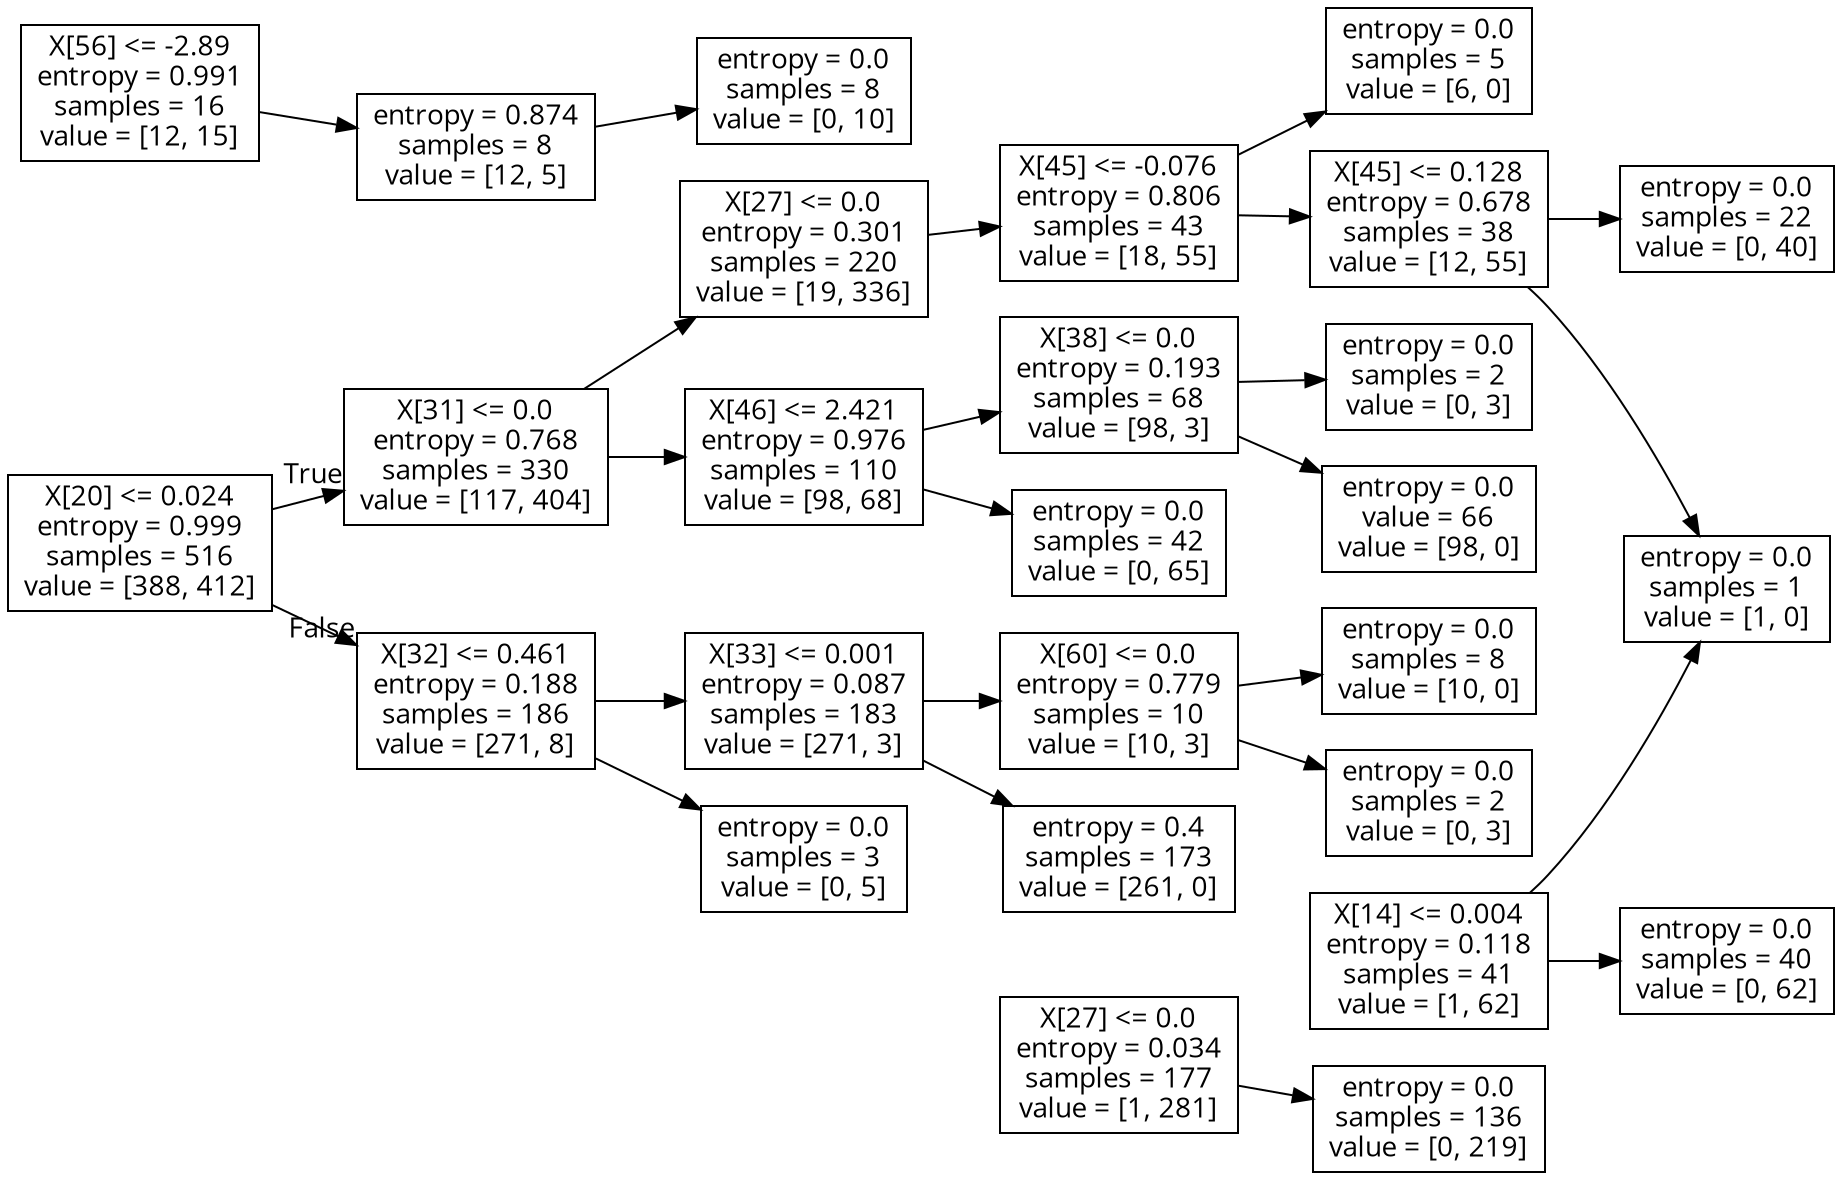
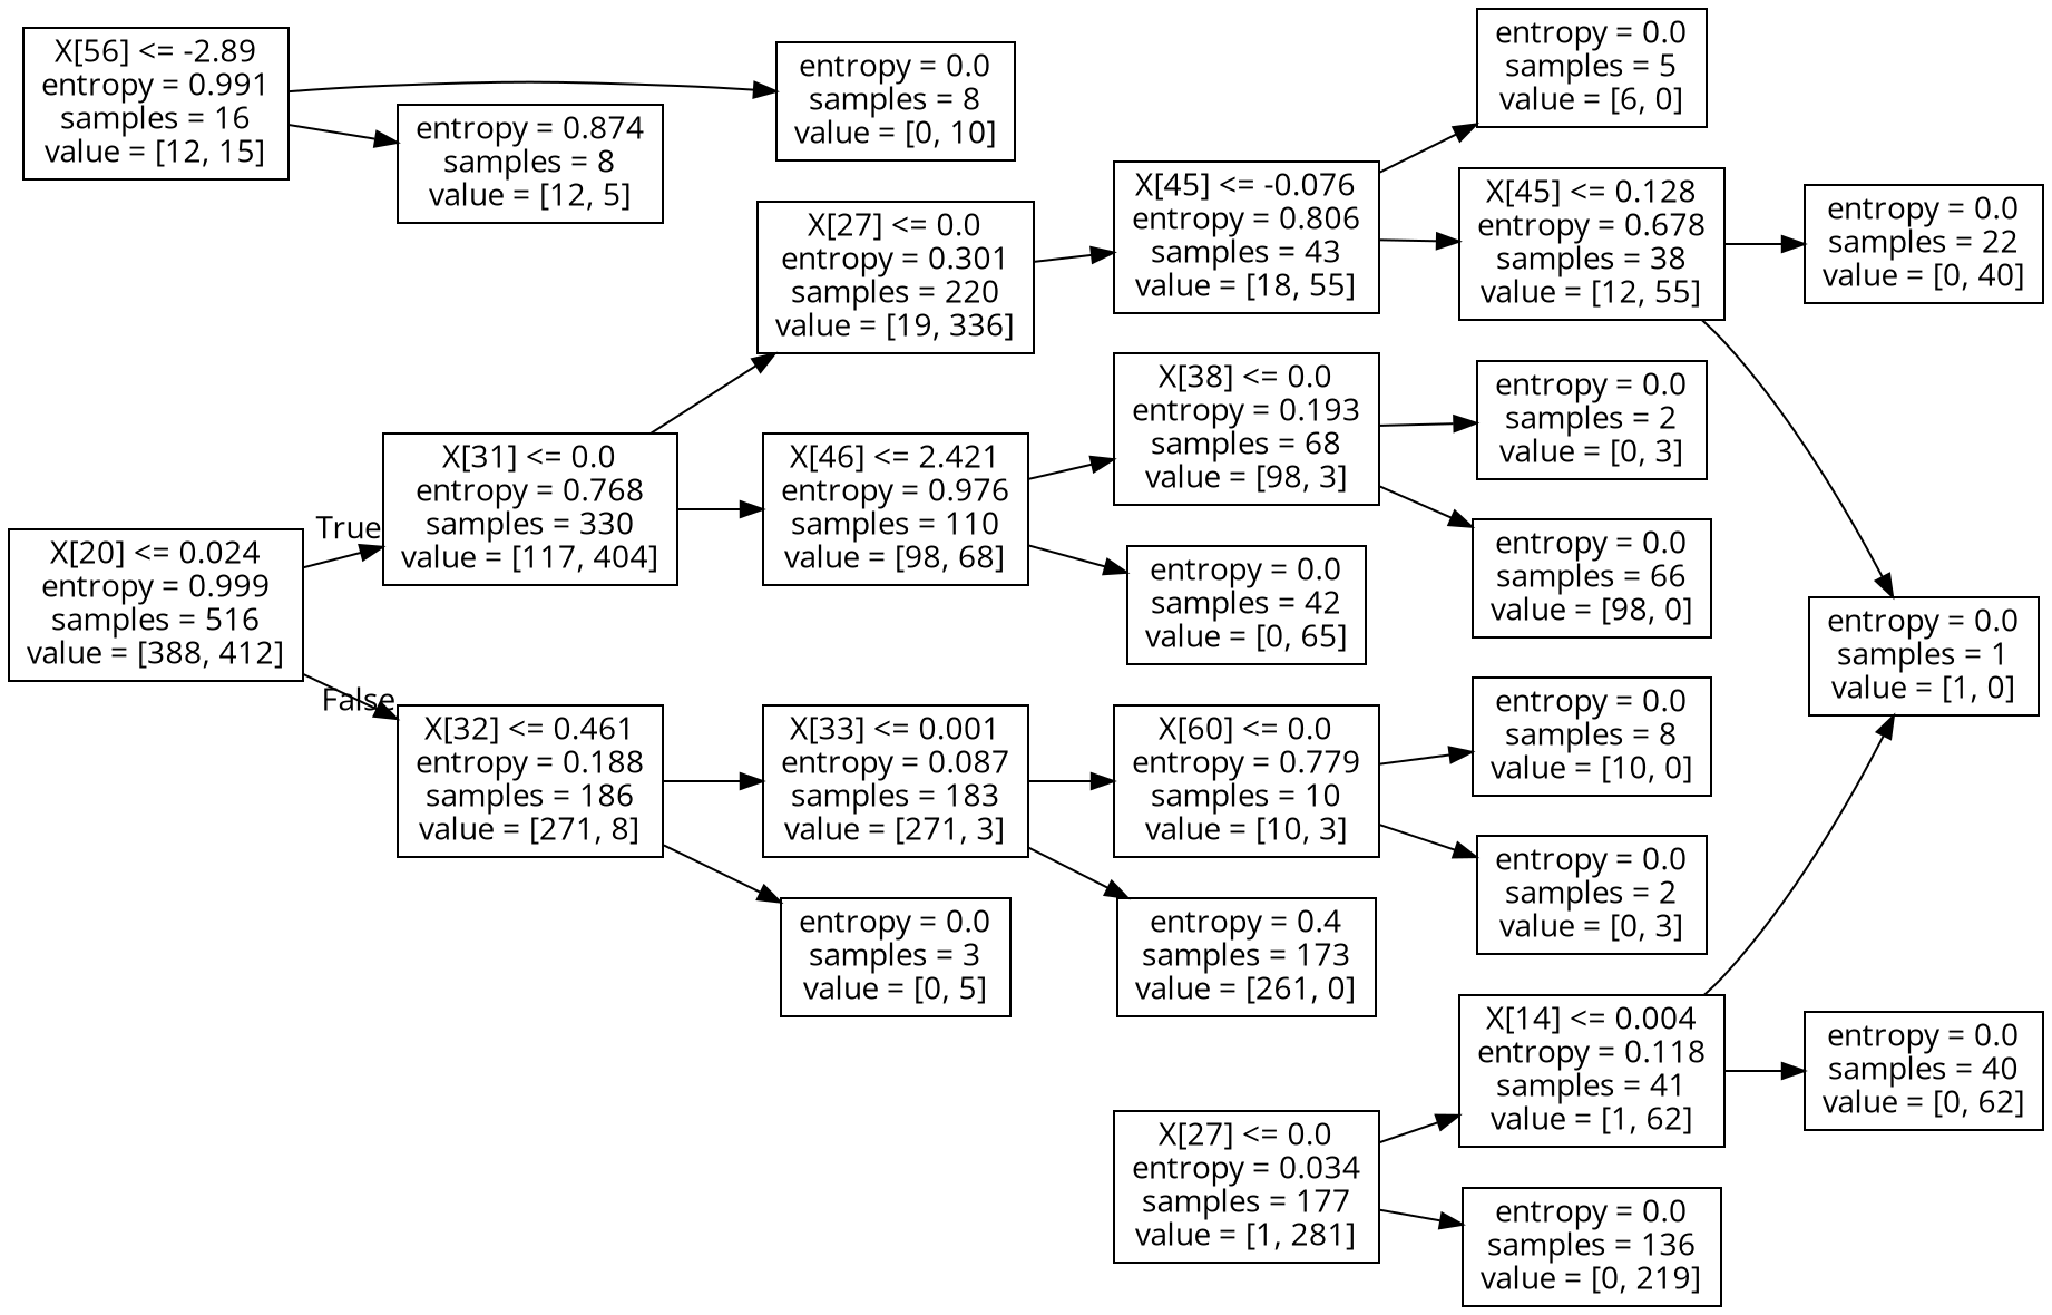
  digraph {
    fontname="Open Sans"
    rankdir=LR
    node [fontname="Open Sans" shape=box]
    edge [fontname="Open Sans"]
    n1 [label="X[20] <= 0.024\nentropy = 0.999\nsamples = 516\nvalue = [388, 412]"]
    n2 [label="X[31] <= 0.0\nentropy = 0.768\nsamples = 330\nvalue = [117, 404]"]
    n3 [label="X[32] <= 0.461\nentropy = 0.188\nsamples = 186\nvalue = [271, 8]"]
    n4 [label="X[27] <= 0.0\nentropy = 0.301\nsamples = 220\nvalue = [19, 336]"]
    n5 [label="X[46] <= 2.421\nentropy = 0.976\nsamples = 110\nvalue = [98, 68]"]
    n6 [label="X[33] <= 0.001\nentropy = 0.087\nsamples = 183\nvalue = [271, 3]"]
    n7 [label="entropy = 0.0\nsamples = 3\nvalue = [0, 5]"]
    n8 [label="X[45] <= -0.076\nentropy = 0.806\nsamples = 43\nvalue = [18, 55]"]
    n9 [label="X[38] <= 0.0\nentropy = 0.193\nsamples = 68\nvalue = [98, 3]"]
    n10 [label="entropy = 0.0\nsamples = 42\nvalue = [0, 65]"]
    n11 [label="entropy = 0.0\nsamples = 5\nvalue = [6, 0]"]
    n12 [label="X[45] <= 0.128\nentropy = 0.678\nsamples = 38\nvalue = [12, 55]"]
    n13 [label="X[27] <= 0.0\nentropy = 0.034\nsamples = 177\nvalue = [1, 281]"]
    n14 [label="X[14] <= 0.004\nentropy = 0.118\nsamples = 41\nvalue = [1, 62]"]
    n15 [label="entropy = 0.0\nsamples = 136\nvalue = [0, 219]"]
    n16 [label="entropy = 0.0\nsamples = 22\nvalue = [0, 40]"]
    n17 [label="entropy = 0.0\nsamples = 1\nvalue = [1, 0]"]
    n18 [label="X[56] <= -2.89\nentropy = 0.991\nsamples = 16\nvalue = [12, 15]"]
    n19 [label="entropy = 0.0\nsamples = 8\nvalue = [0, 10]"]
    n20 [label="entropy = 0.874\nsamples = 8\nvalue = [12, 5]"]
    n21 [label="entropy = 0.0\nsamples = 40\nvalue = [0, 62]"]
    n22 [label="entropy = 0.0\nsamples = 2\nvalue = [0, 3]"]
-   n23 [label="entropy = 0.0\nvalue = 66\nvalue = [98, 0]"]
+   n23 [label="entropy = 0.0\nsamples = 66\nvalue = [98, 0]"]
    n24 [label="X[60] <= 0.0\nentropy = 0.779\nsamples = 10\nvalue = [10, 3]"]
    n25 [label="entropy = 0.4\nsamples = 173\nvalue = [261, 0]"]
    n26 [label="entropy = 0.0\nsamples = 8\nvalue = [10, 0]"]
    n27 [label="entropy = 0.0\nsamples = 2\nvalue = [0, 3]"]
    n1 -> n2 [headlabel=True labelangle=45 labeldistance=2.5]
    n1 -> n3 [headlabel=False labelangle=-45 labeldistance=2.5]
    n2 -> n4
    n2 -> n5
    n3 -> n6
    n3 -> n7
    n4 -> n8
    n5 -> n9
    n5 -> n10
    n6 -> n24
    n6 -> n25
    n8 -> n11
    n8 -> n12
    n9 -> n22
    n9 -> n23
    n12 -> n16
    n12 -> n17
+   n13 -> n14
    n13 -> n15
    n14 -> n17
    n14 -> n21
-   n20 -> n19
+   n18 -> n19
    n18 -> n20
    n24 -> n26
    n24 -> n27
  }
